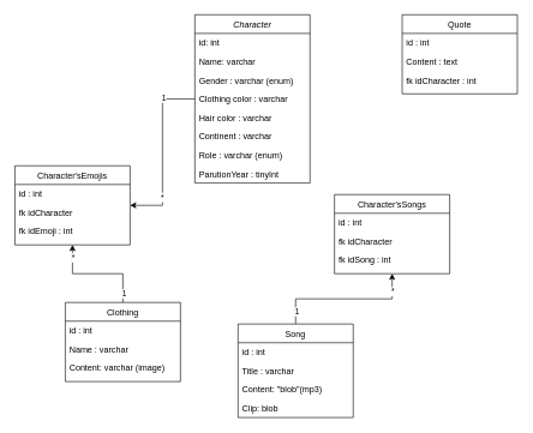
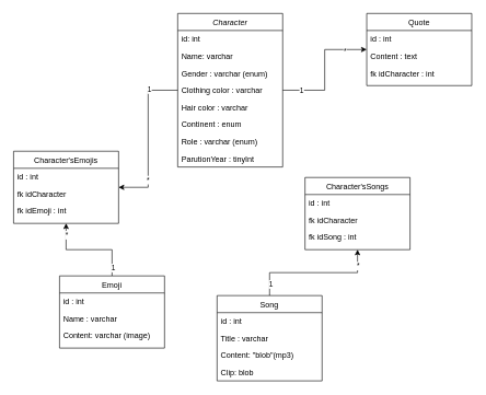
  <mxCell id="0" />
  <mxCell id="1" parent="0" />
  <mxCell id="2" value="Character" style="swimlane;fontStyle=2;align=center;verticalAlign=top;childLayout=stackLayout;horizontal=1;startSize=26;horizontalStack=0;resizeParent=1;resizeLast=0;collapsible=1;marginBottom=0;rounded=0;shadow=0;strokeWidth=1;" parent="1" vertex="1"><mxGeometry x="270" y="20" width="160" height="234" as="geometry"><mxRectangle x="230" y="140" width="160" height="26" as="alternateBounds" /></mxGeometry></mxCell>
  <mxCell id="3" value="id: int" style="text;align=left;verticalAlign=top;spacingLeft=4;spacingRight=4;overflow=hidden;rotatable=0;points=[[0,0.5],[1,0.5]];portConstraint=eastwest;" vertex="1" parent="2"><mxGeometry y="26" width="160" height="26" as="geometry" /></mxCell>
  <mxCell id="4" value="Name: varchar" style="text;align=left;verticalAlign=top;spacingLeft=4;spacingRight=4;overflow=hidden;rotatable=0;points=[[0,0.5],[1,0.5]];portConstraint=eastwest;" parent="2" vertex="1"><mxGeometry y="52" width="160" height="26" as="geometry" /></mxCell>
  <mxCell id="5" value="Gender : varchar (enum)" style="text;align=left;verticalAlign=top;spacingLeft=4;spacingRight=4;overflow=hidden;rotatable=0;points=[[0,0.5],[1,0.5]];portConstraint=eastwest;rounded=0;shadow=0;html=0;" parent="2" vertex="1"><mxGeometry y="78" width="160" height="26" as="geometry" /></mxCell>
  <mxCell id="6" value="Clothing color : varchar" style="text;align=left;verticalAlign=top;spacingLeft=4;spacingRight=4;overflow=hidden;rotatable=0;points=[[0,0.5],[1,0.5]];portConstraint=eastwest;rounded=0;shadow=0;html=0;" vertex="1" parent="2"><mxGeometry y="104" width="160" height="26" as="geometry" /></mxCell>
  <mxCell id="7" value="Hair color : varchar" style="text;align=left;verticalAlign=top;spacingLeft=4;spacingRight=4;overflow=hidden;rotatable=0;points=[[0,0.5],[1,0.5]];portConstraint=eastwest;rounded=0;shadow=0;html=0;" vertex="1" parent="2"><mxGeometry y="130" width="160" height="26" as="geometry" /></mxCell>
- <mxCell id="8" value="Continent : varchar" style="text;align=left;verticalAlign=top;spacingLeft=4;spacingRight=4;overflow=hidden;rotatable=0;points=[[0,0.5],[1,0.5]];portConstraint=eastwest;rounded=0;shadow=0;html=0;" vertex="1" parent="2"><mxGeometry y="156" width="160" height="26" as="geometry" /></mxCell>
+ <mxCell id="8" value="Continent : enum" style="text;align=left;verticalAlign=top;spacingLeft=4;spacingRight=4;overflow=hidden;rotatable=0;points=[[0,0.5],[1,0.5]];portConstraint=eastwest;rounded=0;shadow=0;html=0;" vertex="1" parent="2"><mxGeometry y="156" width="160" height="26" as="geometry" /></mxCell>
  <mxCell id="9" value="Role : varchar (enum)" style="text;align=left;verticalAlign=top;spacingLeft=4;spacingRight=4;overflow=hidden;rotatable=0;points=[[0,0.5],[1,0.5]];portConstraint=eastwest;rounded=0;shadow=0;html=0;" parent="2" vertex="1"><mxGeometry y="182" width="160" height="26" as="geometry" /></mxCell>
  <mxCell id="10" value="ParutionYear : tinyInt" style="text;align=left;verticalAlign=top;spacingLeft=4;spacingRight=4;overflow=hidden;rotatable=0;points=[[0,0.5],[1,0.5]];portConstraint=eastwest;rounded=0;shadow=0;html=0;" vertex="1" parent="2"><mxGeometry y="208" width="160" height="26" as="geometry" /></mxCell>
  <mxCell id="11" value="Quote" style="swimlane;fontStyle=0;align=center;verticalAlign=top;childLayout=stackLayout;horizontal=1;startSize=26;horizontalStack=0;resizeParent=1;resizeLast=0;collapsible=1;marginBottom=0;rounded=0;shadow=0;strokeWidth=1;" parent="1" vertex="1"><mxGeometry x="558" y="20" width="160" height="110" as="geometry"><mxRectangle x="550" y="140" width="160" height="26" as="alternateBounds" /></mxGeometry></mxCell>
  <mxCell id="12" value="id : int" style="text;align=left;verticalAlign=top;spacingLeft=4;spacingRight=4;overflow=hidden;rotatable=0;points=[[0,0.5],[1,0.5]];portConstraint=eastwest;" parent="11" vertex="1"><mxGeometry y="26" width="160" height="26" as="geometry" /></mxCell>
  <mxCell id="13" value="Content : text" style="text;align=left;verticalAlign=top;spacingLeft=4;spacingRight=4;overflow=hidden;rotatable=0;points=[[0,0.5],[1,0.5]];portConstraint=eastwest;rounded=0;shadow=0;html=0;" parent="11" vertex="1"><mxGeometry y="52" width="160" height="26" as="geometry" /></mxCell>
  <mxCell id="14" value="fk idCharacter : int" style="text;align=left;verticalAlign=top;spacingLeft=4;spacingRight=4;overflow=hidden;rotatable=0;points=[[0,0.5],[1,0.5]];portConstraint=eastwest;rounded=0;shadow=0;html=0;" parent="11" vertex="1"><mxGeometry y="78" width="160" height="26" as="geometry" /></mxCell>
+ <mxCell id="15" style="edgeStyle=orthogonalEdgeStyle;rounded=0;orthogonalLoop=1;jettySize=auto;html=1;" edge="1" parent="1" source="2" target="11"><mxGeometry relative="1" as="geometry" /></mxCell>
+ <mxCell id="16" value="1" style="edgeLabel;html=1;align=center;verticalAlign=middle;resizable=0;points=[];" vertex="1" connectable="0" parent="15"><mxGeometry x="-0.703" relative="1" as="geometry"><mxPoint as="offset" /></mxGeometry></mxCell>
+ <mxCell id="17" value="*" style="edgeLabel;html=1;align=center;verticalAlign=middle;resizable=0;points=[];" vertex="1" connectable="0" parent="15"><mxGeometry x="0.641" y="-2" relative="1" as="geometry"><mxPoint as="offset" /></mxGeometry></mxCell>
  <mxCell id="18" value="Character'sSongs" style="swimlane;fontStyle=0;align=center;verticalAlign=top;childLayout=stackLayout;horizontal=1;startSize=26;horizontalStack=0;resizeParent=1;resizeLast=0;collapsible=1;marginBottom=0;rounded=0;shadow=0;strokeWidth=1;" vertex="1" parent="1"><mxGeometry x="464" y="270" width="160" height="110" as="geometry"><mxRectangle x="550" y="140" width="160" height="26" as="alternateBounds" /></mxGeometry></mxCell>
  <mxCell id="19" value="id : int" style="text;align=left;verticalAlign=top;spacingLeft=4;spacingRight=4;overflow=hidden;rotatable=0;points=[[0,0.5],[1,0.5]];portConstraint=eastwest;" vertex="1" parent="18"><mxGeometry y="26" width="160" height="26" as="geometry" /></mxCell>
  <mxCell id="20" value="fk idCharacter" style="text;align=left;verticalAlign=top;spacingLeft=4;spacingRight=4;overflow=hidden;rotatable=0;points=[[0,0.5],[1,0.5]];portConstraint=eastwest;rounded=0;shadow=0;html=0;" vertex="1" parent="18"><mxGeometry y="52" width="160" height="26" as="geometry" /></mxCell>
  <mxCell id="21" value="fk idSong : int" style="text;align=left;verticalAlign=top;spacingLeft=4;spacingRight=4;overflow=hidden;rotatable=0;points=[[0,0.5],[1,0.5]];portConstraint=eastwest;rounded=0;shadow=0;html=0;" vertex="1" parent="18"><mxGeometry y="78" width="160" height="26" as="geometry" /></mxCell>
  <mxCell id="22" style="edgeStyle=orthogonalEdgeStyle;rounded=0;orthogonalLoop=1;jettySize=auto;html=1;" edge="1" parent="1" source="25" target="18"><mxGeometry relative="1" as="geometry" /></mxCell>
  <mxCell id="23" value="1" style="edgeLabel;html=1;align=center;verticalAlign=middle;resizable=0;points=[];" vertex="1" connectable="0" parent="22"><mxGeometry x="-0.821" y="-1" relative="1" as="geometry"><mxPoint as="offset" /></mxGeometry></mxCell>
  <mxCell id="24" value="*" style="edgeLabel;html=1;align=center;verticalAlign=middle;resizable=0;points=[];" vertex="1" connectable="0" parent="22"><mxGeometry x="0.768" relative="1" as="geometry"><mxPoint as="offset" /></mxGeometry></mxCell>
  <mxCell id="25" value="Song" style="swimlane;fontStyle=0;align=center;verticalAlign=top;childLayout=stackLayout;horizontal=1;startSize=26;horizontalStack=0;resizeParent=1;resizeLast=0;collapsible=1;marginBottom=0;rounded=0;shadow=0;strokeWidth=1;" vertex="1" parent="1"><mxGeometry x="330" y="450" width="160" height="130" as="geometry"><mxRectangle x="550" y="140" width="160" height="26" as="alternateBounds" /></mxGeometry></mxCell>
  <mxCell id="26" value="id : int" style="text;align=left;verticalAlign=top;spacingLeft=4;spacingRight=4;overflow=hidden;rotatable=0;points=[[0,0.5],[1,0.5]];portConstraint=eastwest;" vertex="1" parent="25"><mxGeometry y="26" width="160" height="26" as="geometry" /></mxCell>
  <mxCell id="27" value="Title : varchar" style="text;align=left;verticalAlign=top;spacingLeft=4;spacingRight=4;overflow=hidden;rotatable=0;points=[[0,0.5],[1,0.5]];portConstraint=eastwest;rounded=0;shadow=0;html=0;" vertex="1" parent="25"><mxGeometry y="52" width="160" height="26" as="geometry" /></mxCell>
  <mxCell id="28" value="Content: &quot;blob&quot;(mp3)" style="text;align=left;verticalAlign=top;spacingLeft=4;spacingRight=4;overflow=hidden;rotatable=0;points=[[0,0.5],[1,0.5]];portConstraint=eastwest;rounded=0;shadow=0;html=0;" vertex="1" parent="25"><mxGeometry y="78" width="160" height="26" as="geometry" /></mxCell>
  <mxCell id="29" value="Clip: blob" style="text;align=left;verticalAlign=top;spacingLeft=4;spacingRight=4;overflow=hidden;rotatable=0;points=[[0,0.5],[1,0.5]];portConstraint=eastwest;rounded=0;shadow=0;html=0;" vertex="1" parent="25"><mxGeometry y="104" width="160" height="26" as="geometry" /></mxCell>
  <mxCell id="30" value="Character'sEmojis" style="swimlane;fontStyle=0;align=center;verticalAlign=top;childLayout=stackLayout;horizontal=1;startSize=26;horizontalStack=0;resizeParent=1;resizeLast=0;collapsible=1;marginBottom=0;rounded=0;shadow=0;strokeWidth=1;" vertex="1" parent="1"><mxGeometry x="20" y="230" width="160" height="110" as="geometry"><mxRectangle x="550" y="140" width="160" height="26" as="alternateBounds" /></mxGeometry></mxCell>
  <mxCell id="31" value="id : int" style="text;align=left;verticalAlign=top;spacingLeft=4;spacingRight=4;overflow=hidden;rotatable=0;points=[[0,0.5],[1,0.5]];portConstraint=eastwest;" vertex="1" parent="30"><mxGeometry y="26" width="160" height="26" as="geometry" /></mxCell>
  <mxCell id="32" value="fk idCharacter" style="text;align=left;verticalAlign=top;spacingLeft=4;spacingRight=4;overflow=hidden;rotatable=0;points=[[0,0.5],[1,0.5]];portConstraint=eastwest;rounded=0;shadow=0;html=0;" vertex="1" parent="30"><mxGeometry y="52" width="160" height="26" as="geometry" /></mxCell>
  <mxCell id="33" value="fk idEmoji : int" style="text;align=left;verticalAlign=top;spacingLeft=4;spacingRight=4;overflow=hidden;rotatable=0;points=[[0,0.5],[1,0.5]];portConstraint=eastwest;rounded=0;shadow=0;html=0;" vertex="1" parent="30"><mxGeometry y="78" width="160" height="26" as="geometry" /></mxCell>
  <mxCell id="34" style="edgeStyle=orthogonalEdgeStyle;rounded=0;orthogonalLoop=1;jettySize=auto;html=1;" edge="1" parent="1" source="37" target="30"><mxGeometry relative="1" as="geometry" /></mxCell>
  <mxCell id="35" value="1" style="edgeLabel;html=1;align=center;verticalAlign=middle;resizable=0;points=[];" vertex="1" connectable="0" parent="34"><mxGeometry x="-0.821" y="-1" relative="1" as="geometry"><mxPoint as="offset" /></mxGeometry></mxCell>
  <mxCell id="36" value="*" style="edgeLabel;html=1;align=center;verticalAlign=middle;resizable=0;points=[];" vertex="1" connectable="0" parent="34"><mxGeometry x="0.768" relative="1" as="geometry"><mxPoint as="offset" /></mxGeometry></mxCell>
- <mxCell id="37" value="Clothing" style="swimlane;fontStyle=0;align=center;verticalAlign=top;childLayout=stackLayout;horizontal=1;startSize=26;horizontalStack=0;resizeParent=1;resizeLast=0;collapsible=1;marginBottom=0;rounded=0;shadow=0;strokeWidth=1;" vertex="1" parent="1"><mxGeometry x="90" y="420" width="160" height="110" as="geometry"><mxRectangle x="550" y="140" width="160" height="26" as="alternateBounds" /></mxGeometry></mxCell>
+ <mxCell id="37" value="Emoji" style="swimlane;fontStyle=0;align=center;verticalAlign=top;childLayout=stackLayout;horizontal=1;startSize=26;horizontalStack=0;resizeParent=1;resizeLast=0;collapsible=1;marginBottom=0;rounded=0;shadow=0;strokeWidth=1;" vertex="1" parent="1"><mxGeometry x="90" y="420" width="160" height="110" as="geometry"><mxRectangle x="550" y="140" width="160" height="26" as="alternateBounds" /></mxGeometry></mxCell>
  <mxCell id="38" value="id : int" style="text;align=left;verticalAlign=top;spacingLeft=4;spacingRight=4;overflow=hidden;rotatable=0;points=[[0,0.5],[1,0.5]];portConstraint=eastwest;" vertex="1" parent="37"><mxGeometry y="26" width="160" height="26" as="geometry" /></mxCell>
  <mxCell id="39" value="Name : varchar" style="text;align=left;verticalAlign=top;spacingLeft=4;spacingRight=4;overflow=hidden;rotatable=0;points=[[0,0.5],[1,0.5]];portConstraint=eastwest;rounded=0;shadow=0;html=0;" vertex="1" parent="37"><mxGeometry y="52" width="160" height="26" as="geometry" /></mxCell>
  <mxCell id="40" value="Content: varchar (image)" style="text;align=left;verticalAlign=top;spacingLeft=4;spacingRight=4;overflow=hidden;rotatable=0;points=[[0,0.5],[1,0.5]];portConstraint=eastwest;rounded=0;shadow=0;html=0;" vertex="1" parent="37"><mxGeometry y="78" width="160" height="26" as="geometry" /></mxCell>
  <mxCell id="41" style="edgeStyle=orthogonalEdgeStyle;rounded=0;orthogonalLoop=1;jettySize=auto;html=1;" edge="1" parent="1" target="30" source="2"><mxGeometry relative="1" as="geometry"><mxPoint x="10" y="280" as="sourcePoint" /></mxGeometry></mxCell>
  <mxCell id="42" value="1" style="edgeLabel;html=1;align=center;verticalAlign=middle;resizable=0;points=[];" vertex="1" connectable="0" parent="41"><mxGeometry x="-0.628" y="-2" relative="1" as="geometry"><mxPoint as="offset" /></mxGeometry></mxCell>
  <mxCell id="43" value="*" style="edgeLabel;html=1;align=center;verticalAlign=middle;resizable=0;points=[];" vertex="1" connectable="0" parent="41"><mxGeometry x="0.519" y="-1" relative="1" as="geometry"><mxPoint as="offset" /></mxGeometry></mxCell>
